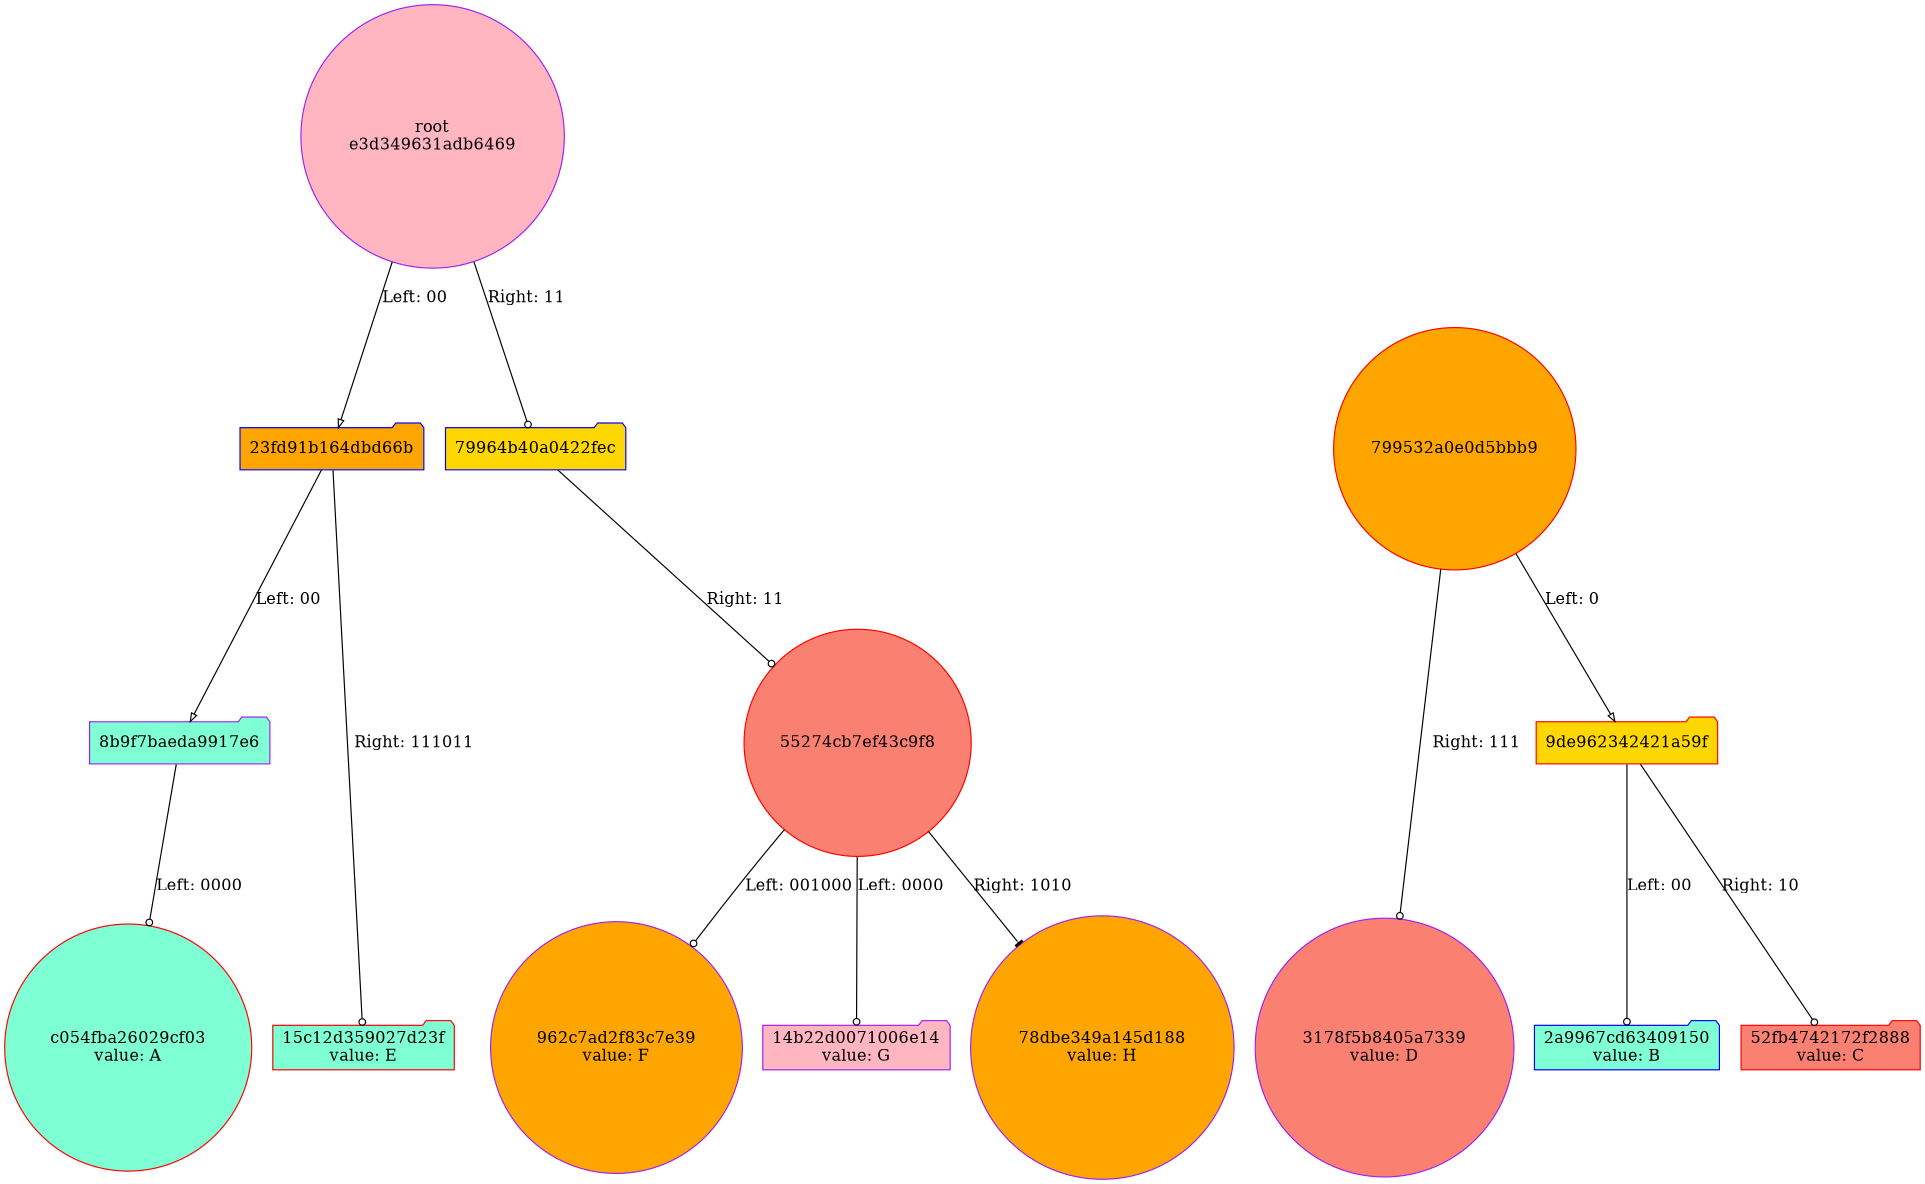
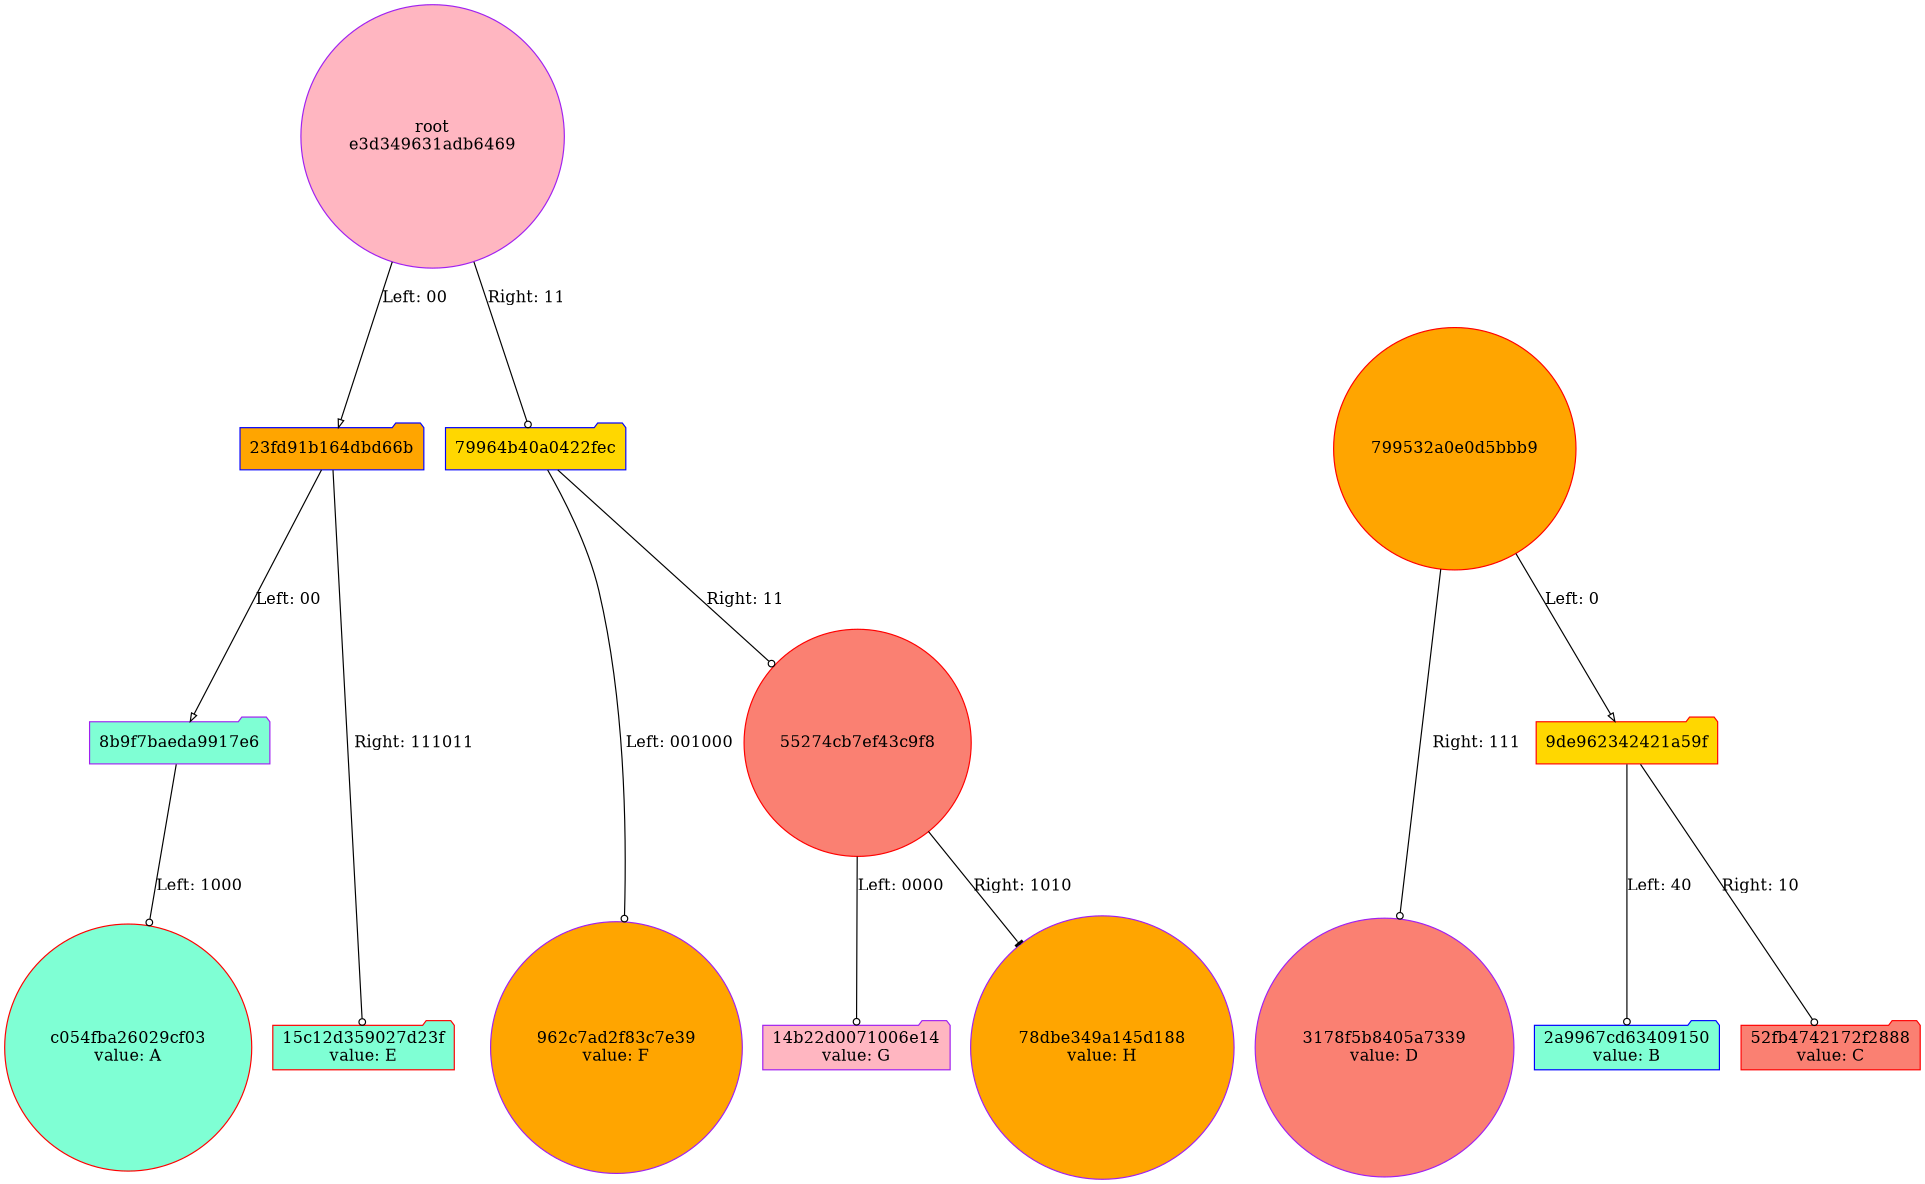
  digraph {
    node [color=purple fillcolor=orange ordering=out shape=folder style=filled]
    edge [arrowhead=odot arrowsize=0.7 nojustify=true]
    n1 [fillcolor=lightpink label="root\ne3d349631adb6469" shape=circle]
    n2 [color=blue label="23fd91b164dbd66b"]
    n3 [color=blue fillcolor=gold label="79964b40a0422fec"]
    n4 [fillcolor=aquamarine label="8b9f7baeda9917e6"]
    n5 [color=red fillcolor=salmon label="55274cb7ef43c9f8" shape=circle]
    n6 [color=red fillcolor=aquamarine label="c054fba26029cf03\nvalue: A" shape=circle]
    n7 [color=blue fillcolor=aquamarine label="2a9967cd63409150\nvalue: B"]
    n8 [color=red fillcolor=salmon label="52fb4742172f2888\nvalue: C"]
    n9 [fillcolor=salmon label="3178f5b8405a7339\nvalue: D" shape=circle]
    n10 [color=red fillcolor=aquamarine label="15c12d359027d23f\nvalue: E"]
    n11 [label="962c7ad2f83c7e39\nvalue: F" shape=circle]
    n12 [fillcolor=lightpink label="14b22d0071006e14\nvalue: G"]
    n13 [label="78dbe349a145d188\nvalue: H" shape=circle]
    n14 [color=red label="799532a0e0d5bbb9" shape=circle]
    n15 [color=red fillcolor=gold label="9de962342421a59f"]
    subgraph sub_1 {
      rank=same
      n1
    }
    subgraph sub_2 {
      rank=same
      n2
      n3
    }
    subgraph sub_3 {
      rank=same
      n4
      n5
    }
    subgraph sub_4 {
      rank=same
      n6
      n7
      n8
      n9
      n10
      n11
      n12
      n13
    }
    subgraph sub_5 {
      rank=same
      n14
    }
    subgraph sub_6 {
      rank=same
      n15
    }
    n1 -> n2 [arrowhead=onormal label="Left: 00\l"]
    n1 -> n3 [label="Right: 11\l"]
    n2 -> n4 [arrowhead=onormal label="Left: 00\l"]
    n2 -> n10 [label="Right: 111011"]
    n3 -> n5 [label="Right: 11\l"]
-   n5 -> n11 [label="Left: 001000"]
-   n4 -> n6 [label="Left: 0000"]
+   n3 -> n11 [label="Left: 001000"]
+   n4 -> n6 [label="Left: 1000"]
    n5 -> n12 [label="Left: 0000"]
    n5 -> n13 [arrowhead=tee label="Right: 1010"]
    n14 -> n9 [label="Right: 111"]
    n14 -> n15 [arrowhead=onormal label="Left: 0\l"]
-   n15 -> n7 [label="Left: 00"]
+   n15 -> n7 [label="Left: 40"]
    n15 -> n8 [label="Right: 10"]
  }
